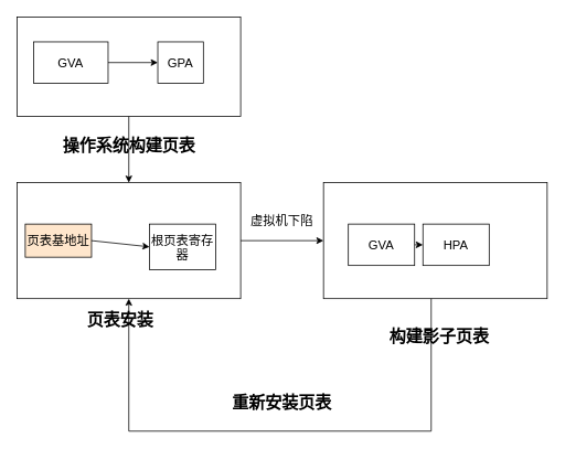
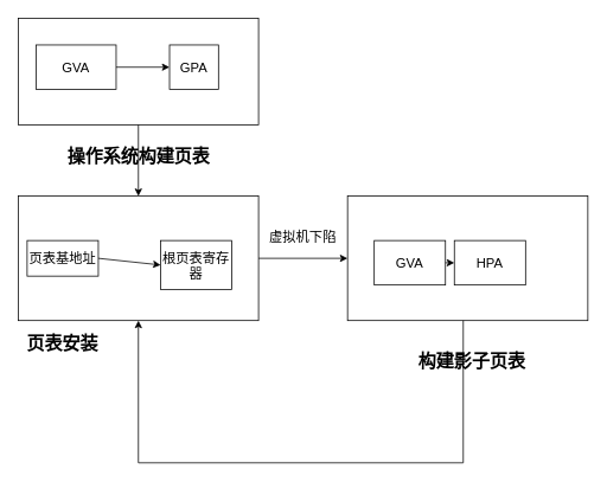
  <mxCell id="0" />
  <mxCell id="1" parent="0" />
  <mxCell id="2" value="" style="rounded=0;whiteSpace=wrap;html=1;" vertex="1" parent="1"><mxGeometry x="20" y="220" width="270" height="140" as="geometry" /></mxCell>
- <mxCell id="3" value="&lt;font style=&quot;font-size: 15px;&quot;&gt;页表基地址&lt;/font&gt;" style="rounded=0;whiteSpace=wrap;html=1;fillColor=#ffe6cc;" vertex="1" parent="1"><mxGeometry x="30" y="270" width="80" height="40" as="geometry" /></mxCell>
+ <mxCell id="3" value="&lt;font style=&quot;font-size: 15px;&quot;&gt;页表基地址&lt;/font&gt;" style="rounded=0;whiteSpace=wrap;html=1;" vertex="1" parent="1"><mxGeometry x="30" y="270" width="80" height="40" as="geometry" /></mxCell>
  <mxCell id="4" value="&lt;font style=&quot;font-size: 15px;&quot;&gt;根页表寄存器&lt;/font&gt;" style="rounded=0;whiteSpace=wrap;html=1;" vertex="1" parent="1"><mxGeometry x="180" y="270" width="80" height="55" as="geometry" /></mxCell>
  <mxCell id="5" value="" style="endArrow=classic;html=1;rounded=0;entryX=0;entryY=0.5;entryDx=0;entryDy=0;" edge="1" parent="1" target="4"><mxGeometry width="50" height="50" relative="1" as="geometry"><mxPoint x="110" y="290" as="sourcePoint" /><mxPoint x="160" y="240" as="targetPoint" /></mxGeometry></mxCell>
- <mxCell id="6" value="&lt;font style=&quot;font-size: 20px;&quot;&gt;&lt;b&gt;页表安装&lt;/b&gt;&lt;/font&gt;" style="text;html=1;strokeColor=none;fillColor=none;align=center;verticalAlign=middle;whiteSpace=wrap;rounded=0;" vertex="1" parent="1"><mxGeometry x="100" y="370" width="90" height="30" as="geometry" /></mxCell>
+ <mxCell id="6" value="&lt;font style=&quot;font-size: 20px;&quot;&gt;&lt;b&gt;页表安装&lt;/b&gt;&lt;/font&gt;" style="text;html=1;strokeColor=none;fillColor=none;align=center;verticalAlign=middle;whiteSpace=wrap;rounded=0;" vertex="1" parent="1"><mxGeometry x="25" y="370" width="90" height="30" as="geometry" /></mxCell>
  <mxCell id="7" value="" style="rounded=0;whiteSpace=wrap;html=1;" vertex="1" parent="1"><mxGeometry x="390" y="220" width="270" height="140" as="geometry" /></mxCell>
  <mxCell id="8" value="" style="endArrow=classic;html=1;rounded=0;entryX=0;entryY=0.5;entryDx=0;entryDy=0;" edge="1" parent="1" target="7"><mxGeometry width="50" height="50" relative="1" as="geometry"><mxPoint x="290" y="290" as="sourcePoint" /><mxPoint x="340" y="240" as="targetPoint" /></mxGeometry></mxCell>
  <mxCell id="9" value="&lt;font style=&quot;font-size: 15px;&quot;&gt;GVA&lt;/font&gt;" style="rounded=0;whiteSpace=wrap;html=1;" vertex="1" parent="1"><mxGeometry x="420" y="270" width="80" height="50" as="geometry" /></mxCell>
  <mxCell id="10" value="&lt;font style=&quot;font-size: 15px;&quot;&gt;HPA&lt;/font&gt;" style="rounded=0;whiteSpace=wrap;html=1;" vertex="1" parent="1"><mxGeometry x="510" y="270" width="80" height="50" as="geometry" /></mxCell>
  <mxCell id="11" value="" style="endArrow=classic;html=1;rounded=0;exitX=1;exitY=0.5;exitDx=0;exitDy=0;entryX=0;entryY=0.5;entryDx=0;entryDy=0;" edge="1" parent="1" source="9" target="10"><mxGeometry width="50" height="50" relative="1" as="geometry"><mxPoint x="510" y="290" as="sourcePoint" /><mxPoint x="560" y="240" as="targetPoint" /></mxGeometry></mxCell>
  <mxCell id="12" value="&lt;font style=&quot;font-size: 15px;&quot;&gt;虚拟机下陷&lt;/font&gt;" style="text;html=1;strokeColor=none;fillColor=none;align=center;verticalAlign=middle;whiteSpace=wrap;rounded=0;" vertex="1" parent="1"><mxGeometry x="300" y="250" width="80" height="30" as="geometry" /></mxCell>
  <mxCell id="13" value="&lt;font style=&quot;font-size: 20px;&quot;&gt;&lt;b&gt;构建影子页表&lt;/b&gt;&lt;/font&gt;" style="text;html=1;strokeColor=none;fillColor=none;align=center;verticalAlign=middle;whiteSpace=wrap;rounded=0;" vertex="1" parent="1"><mxGeometry x="460" y="390" width="140" height="30" as="geometry" /></mxCell>
  <mxCell id="14" value="" style="rounded=0;whiteSpace=wrap;html=1;" vertex="1" parent="1"><mxGeometry x="20" y="20" width="270" height="120" as="geometry" /></mxCell>
  <mxCell id="15" value="&lt;font style=&quot;font-size: 15px;&quot;&gt;GVA&lt;/font&gt;" style="rounded=0;whiteSpace=wrap;html=1;" vertex="1" parent="1"><mxGeometry x="40" y="50" width="90" height="50" as="geometry" /></mxCell>
  <mxCell id="16" value="&lt;font style=&quot;font-size: 15px;&quot;&gt;GPA&lt;/font&gt;" style="rounded=0;whiteSpace=wrap;html=1;" vertex="1" parent="1"><mxGeometry x="190" y="50" width="55" height="50" as="geometry" /></mxCell>
  <mxCell id="17" value="" style="endArrow=classic;html=1;rounded=0;exitX=1;exitY=0.5;exitDx=0;exitDy=0;entryX=0;entryY=0.5;entryDx=0;entryDy=0;" edge="1" parent="1" source="15" target="16"><mxGeometry width="50" height="50" relative="1" as="geometry"><mxPoint x="140" y="80" as="sourcePoint" /><mxPoint x="190" as="targetPoint" y="30" /></mxGeometry></mxCell>
  <mxCell id="18" value="&lt;font style=&quot;font-size: 20px;&quot;&gt;&lt;b&gt;操作系统构建页表&lt;/b&gt;&lt;/font&gt;" style="text;html=1;strokeColor=none;fillColor=none;align=center;verticalAlign=middle;whiteSpace=wrap;rounded=0;" vertex="1" parent="1"><mxGeometry x="72.5" y="160" width="165" height="30" as="geometry" /></mxCell>
  <mxCell id="19" value="" style="endArrow=classic;html=1;rounded=0;exitX=0.5;exitY=1;exitDx=0;exitDy=0;entryX=0.5;entryY=0;entryDx=0;entryDy=0;" edge="1" parent="1" source="14" target="2"><mxGeometry width="50" height="50" relative="1" as="geometry"><mxPoint x="300" y="180" as="sourcePoint" /><mxPoint x="350" y="130" as="targetPoint" /></mxGeometry></mxCell>
  <mxCell id="20" value="" style="endArrow=classic;html=1;rounded=0;entryX=0.5;entryY=1;entryDx=0;entryDy=0;" edge="1" parent="1" target="2"><mxGeometry width="50" height="50" relative="1" as="geometry"><mxPoint x="520" y="360" as="sourcePoint" /><mxPoint x="570" y="310" as="targetPoint" /><Array as="points"><mxPoint x="520" y="520" /><mxPoint x="155" y="520" /></Array></mxGeometry></mxCell>
- <mxCell id="21" value="&lt;font style=&quot;font-size: 20px;&quot;&gt;&lt;b&gt;重新安装页表&lt;/b&gt;&lt;/font&gt;" style="text;html=1;strokeColor=none;fillColor=none;align=center;verticalAlign=middle;whiteSpace=wrap;rounded=0;" vertex="1" parent="1"><mxGeometry x="272" y="470" width="136" height="30" as="geometry" /></mxCell>
